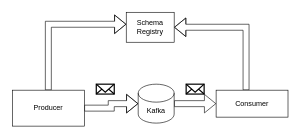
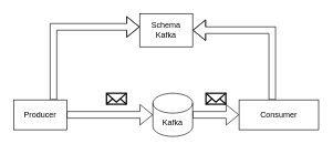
  <mxCell id="0" />
  <mxCell id="1" parent="0" />
  <mxCell id="2" style="edgeStyle=orthogonalEdgeStyle;shape=flexArrow;rounded=0;orthogonalLoop=1;jettySize=auto;html=1;exitX=1;exitY=0.5;exitDx=0;exitDy=0;entryX=0;entryY=0.5;entryDx=0;entryDy=0;entryPerimeter=0;" edge="1" parent="1" source="4" target="6"><mxGeometry relative="1" as="geometry" /></mxCell>
  <mxCell id="3" style="edgeStyle=orthogonalEdgeStyle;shape=flexArrow;rounded=0;orthogonalLoop=1;jettySize=auto;html=1;" edge="1" parent="1" source="4"><mxGeometry relative="1" as="geometry"><mxPoint x="210" y="40" as="targetPoint" /><Array as="points"><mxPoint x="80" y="40" /></Array></mxGeometry></mxCell>
- <mxCell id="4" value="Producer" style="rounded=0;whiteSpace=wrap;html=1;" vertex="1" parent="1"><mxGeometry x="20" y="150" width="120" height="60" as="geometry" /></mxCell>
+ <mxCell id="4" value="Producer" style="rounded=0;whiteSpace=wrap;html=1;" vertex="1" parent="1"><mxGeometry x="20" y="150" width="80" height="45" as="geometry" /></mxCell>
  <mxCell id="5" style="edgeStyle=orthogonalEdgeStyle;shape=flexArrow;rounded=0;orthogonalLoop=1;jettySize=auto;html=1;exitX=1;exitY=0.5;exitDx=0;exitDy=0;exitPerimeter=0;entryX=0;entryY=0.5;entryDx=0;entryDy=0;" edge="1" parent="1" source="6" target="8"><mxGeometry relative="1" as="geometry" /></mxCell>
  <mxCell id="6" value="Kafka" style="shape=cylinder3;whiteSpace=wrap;html=1;boundedLbl=1;backgroundOutline=1;size=15;" vertex="1" parent="1"><mxGeometry x="230" y="140" width="60" height="65" as="geometry" /></mxCell>
  <mxCell id="7" style="edgeStyle=orthogonalEdgeStyle;shape=flexArrow;rounded=0;orthogonalLoop=1;jettySize=auto;html=1;entryX=1;entryY=0.5;entryDx=0;entryDy=0;" edge="1" parent="1" source="8" target="11"><mxGeometry relative="1" as="geometry"><Array as="points"><mxPoint x="410" y="45" /></Array></mxGeometry></mxCell>
  <mxCell id="8" value="Consumer" style="rounded=0;whiteSpace=wrap;html=1;" vertex="1" parent="1"><mxGeometry x="360" y="150" width="120" height="45" as="geometry" /></mxCell>
  <mxCell id="9" value="" style="html=1;verticalLabelPosition=bottom;align=center;labelBackgroundColor=#ffffff;verticalAlign=top;strokeWidth=2;strokeColor=#000000;shadow=0;dashed=0;shape=mxgraph.ios7.icons.mail;" vertex="1" parent="1"><mxGeometry x="160" y="140" width="30" height="16.5" as="geometry" /></mxCell>
  <mxCell id="10" value="" style="html=1;verticalLabelPosition=bottom;align=center;labelBackgroundColor=#ffffff;verticalAlign=top;strokeWidth=2;strokeColor=#000000;shadow=0;dashed=0;shape=mxgraph.ios7.icons.mail;" vertex="1" parent="1"><mxGeometry x="310" y="140" width="30" height="16.5" as="geometry" /></mxCell>
- <mxCell id="11" value="Schema Registry" style="rounded=0;whiteSpace=wrap;html=1;strokeColor=#000000;" vertex="1" parent="1"><mxGeometry x="210" y="20" width="80" height="50" as="geometry" /></mxCell>
+ <mxCell id="11" value="Schema Kafka" style="rounded=0;whiteSpace=wrap;html=1;strokeColor=#000000;" vertex="1" parent="1"><mxGeometry x="210" y="20" width="80" height="50" as="geometry" /></mxCell>
